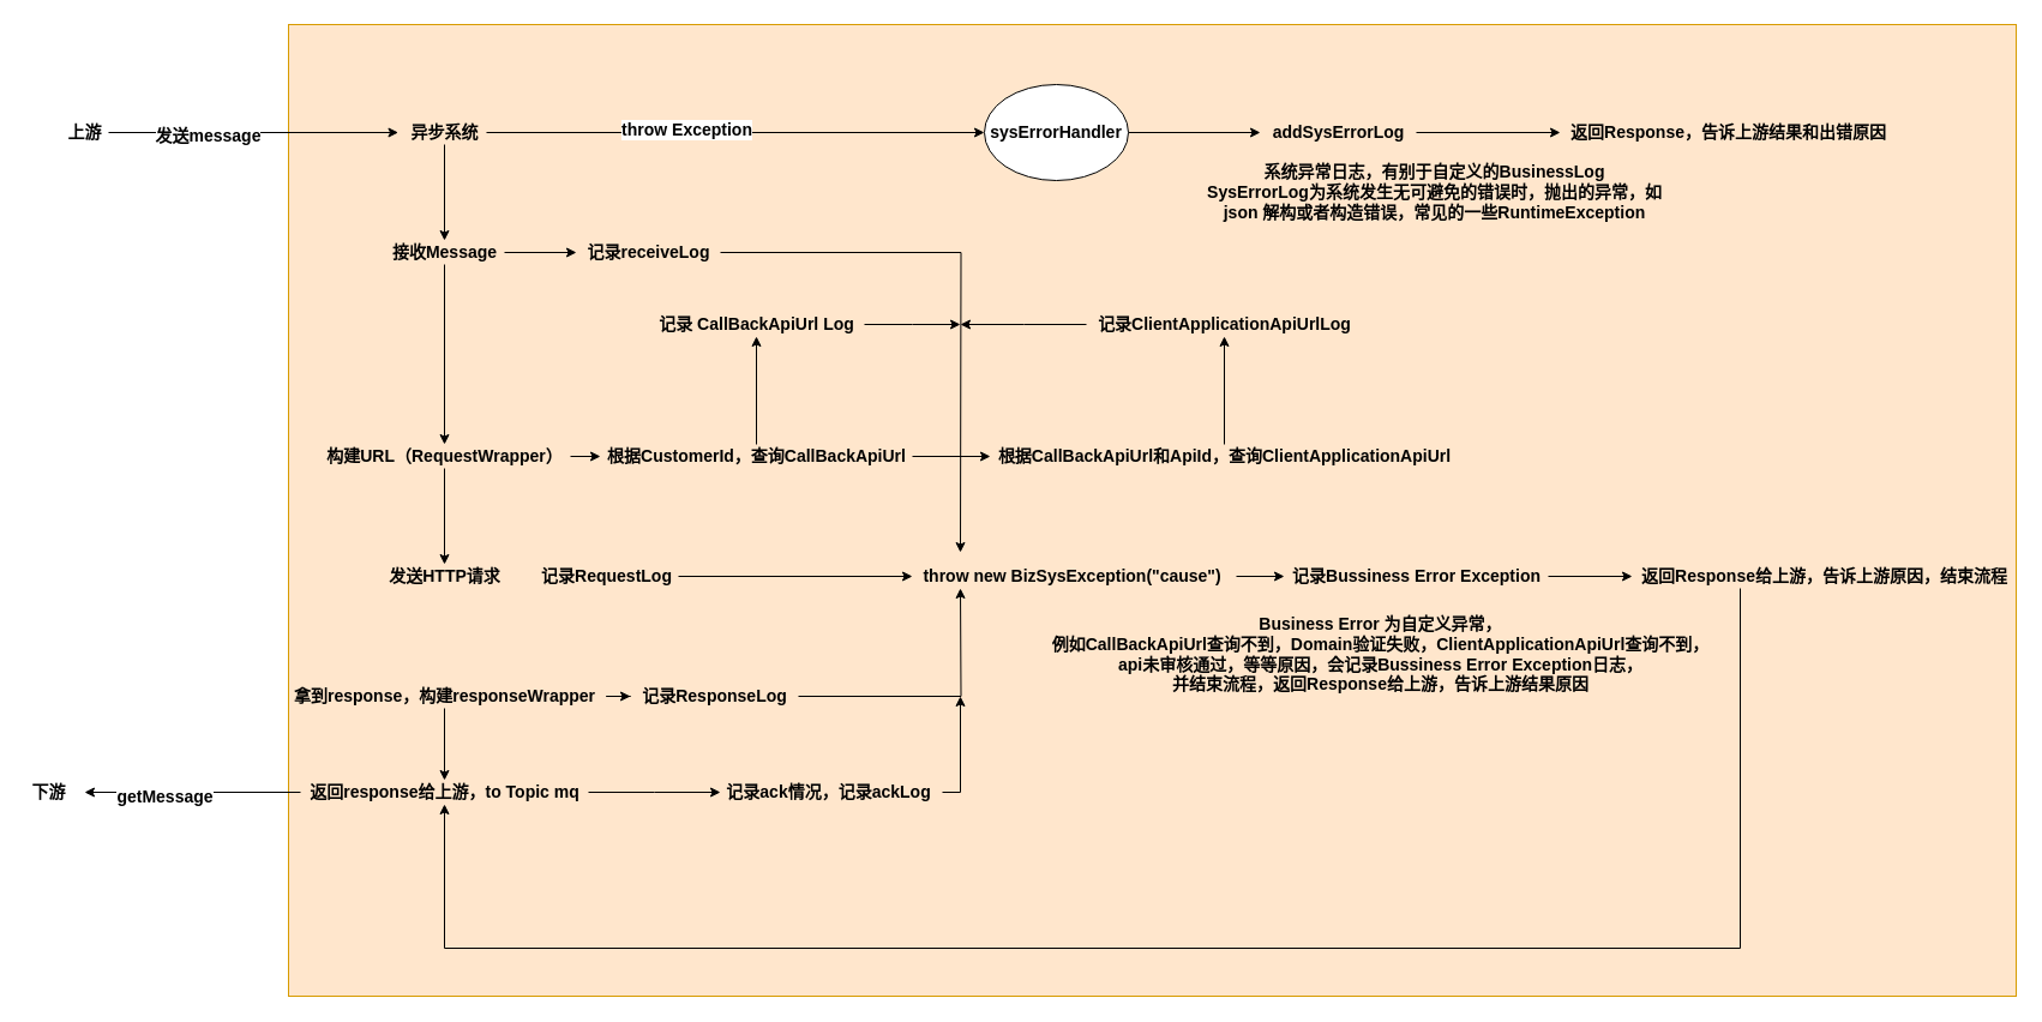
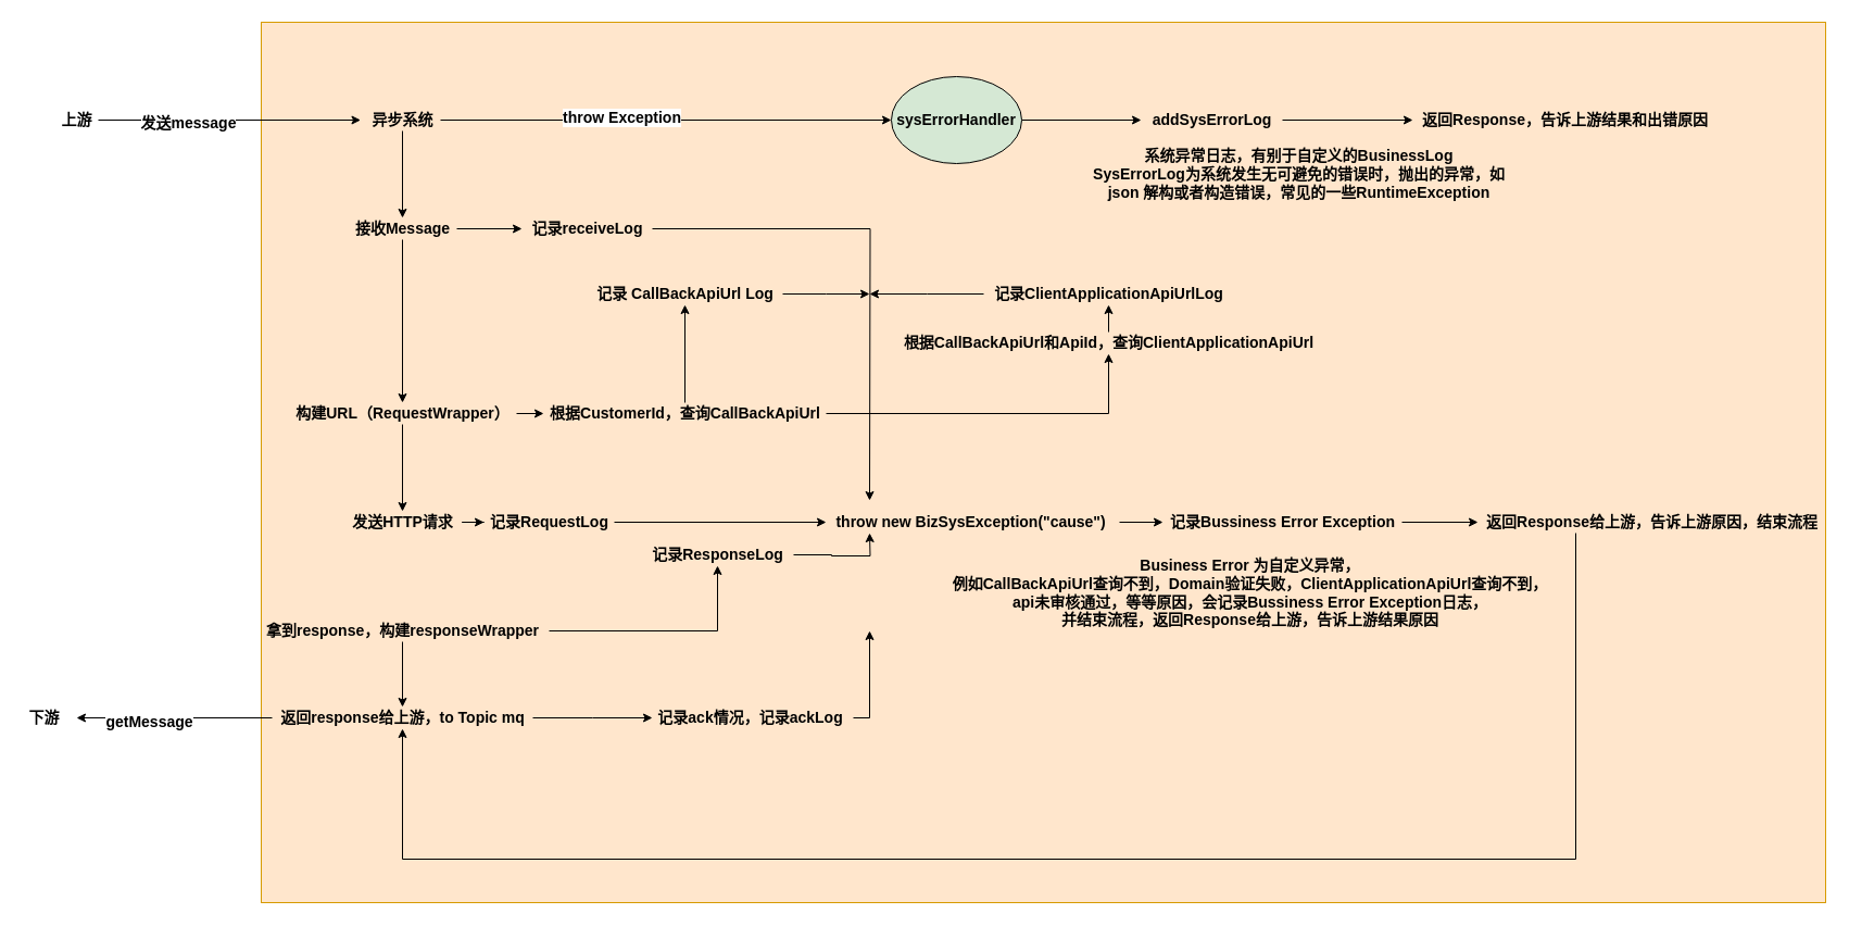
  <mxCell id="0" />
  <mxCell id="1" parent="0" />
  <mxCell id="2" value="" style="rounded=0;whiteSpace=wrap;html=1;fillColor=#ffe6cc;strokeColor=#d79b00;fontStyle=1;fontSize=14;" vertex="1" parent="1"><mxGeometry x="240" y="20" width="1440" height="810" as="geometry" /></mxCell>
  <mxCell id="3" style="edgeStyle=orthogonalEdgeStyle;rounded=0;orthogonalLoop=1;jettySize=auto;html=1;entryX=-0.05;entryY=0.5;entryDx=0;entryDy=0;entryPerimeter=0;fontStyle=1;fontSize=14;" edge="1" parent="1" source="5" target="9"><mxGeometry relative="1" as="geometry" /></mxCell>
  <mxCell id="4" value="发送message" style="edgeLabel;html=1;align=center;verticalAlign=middle;resizable=0;points=[];fontStyle=1;fontSize=14;" vertex="1" connectable="0" parent="3"><mxGeometry x="-0.323" y="-2" relative="1" as="geometry"><mxPoint as="offset" /></mxGeometry></mxCell>
  <mxCell id="5" value="上游" style="text;html=1;align=center;verticalAlign=middle;resizable=0;points=[];autosize=1;strokeColor=none;fillColor=none;fontStyle=1;fontSize=14;" vertex="1" parent="1"><mxGeometry x="50" y="100" width="40" height="20" as="geometry" /></mxCell>
  <mxCell id="6" value="" style="edgeStyle=orthogonalEdgeStyle;rounded=0;orthogonalLoop=1;jettySize=auto;html=1;fontStyle=1;fontSize=14;" edge="1" parent="1" source="9" target="12"><mxGeometry relative="1" as="geometry" /></mxCell>
  <mxCell id="7" style="edgeStyle=orthogonalEdgeStyle;rounded=0;orthogonalLoop=1;jettySize=auto;html=1;entryX=0;entryY=0.5;entryDx=0;entryDy=0;fontStyle=1;fontSize=14;" edge="1" parent="1" source="9" target="51"><mxGeometry relative="1" as="geometry" /></mxCell>
  <mxCell id="8" value="throw Exception" style="edgeLabel;html=1;align=center;verticalAlign=middle;resizable=0;points=[];fontStyle=1;fontSize=14;" vertex="1" connectable="0" parent="7"><mxGeometry x="-0.2" y="3" relative="1" as="geometry"><mxPoint as="offset" /></mxGeometry></mxCell>
  <mxCell id="9" value="异步系统" style="text;html=1;align=center;verticalAlign=middle;resizable=0;points=[];autosize=1;strokeColor=none;fillColor=none;fontStyle=1;fontSize=14;" vertex="1" parent="1"><mxGeometry x="335" y="100" width="70" height="20" as="geometry" /></mxCell>
  <mxCell id="10" style="edgeStyle=orthogonalEdgeStyle;rounded=0;orthogonalLoop=1;jettySize=auto;html=1;fontStyle=1;fontSize=14;" edge="1" parent="1" source="12" target="15"><mxGeometry relative="1" as="geometry" /></mxCell>
  <mxCell id="11" value="" style="edgeStyle=orthogonalEdgeStyle;rounded=0;orthogonalLoop=1;jettySize=auto;html=1;fontStyle=1;fontSize=14;" edge="1" parent="1" source="12" target="30"><mxGeometry relative="1" as="geometry" /></mxCell>
  <mxCell id="12" value="接收Message" style="text;html=1;align=center;verticalAlign=middle;resizable=0;points=[];autosize=1;strokeColor=none;fillColor=none;fontStyle=1;fontSize=14;" vertex="1" parent="1"><mxGeometry x="320" y="200" width="100" height="20" as="geometry" /></mxCell>
  <mxCell id="13" value="" style="edgeStyle=orthogonalEdgeStyle;rounded=0;orthogonalLoop=1;jettySize=auto;html=1;fontStyle=1;fontSize=14;" edge="1" parent="1" source="15" target="17"><mxGeometry relative="1" as="geometry" /></mxCell>
  <mxCell id="14" value="" style="edgeStyle=orthogonalEdgeStyle;rounded=0;orthogonalLoop=1;jettySize=auto;html=1;fontStyle=1;fontSize=14;" edge="1" parent="1" source="15" target="33"><mxGeometry relative="1" as="geometry" /></mxCell>
  <mxCell id="15" value="构建URL（RequestWrapper）" style="text;html=1;align=center;verticalAlign=middle;resizable=0;points=[];autosize=1;strokeColor=none;fillColor=none;fontStyle=1;fontSize=14;" vertex="1" parent="1"><mxGeometry x="265" y="370" width="210" height="20" as="geometry" /></mxCell>
+ <mxCell id="16" value="" style="edgeStyle=orthogonalEdgeStyle;rounded=0;orthogonalLoop=1;jettySize=auto;html=1;fontStyle=1;fontSize=14;" edge="1" parent="1" source="17" target="22"><mxGeometry relative="1" as="geometry" /></mxCell>
  <mxCell id="17" value="发送HTTP请求" style="text;html=1;align=center;verticalAlign=middle;resizable=0;points=[];autosize=1;strokeColor=none;fillColor=none;fontStyle=1;fontSize=14;" vertex="1" parent="1"><mxGeometry x="315" y="470" width="110" height="20" as="geometry" /></mxCell>
  <mxCell id="18" value="" style="edgeStyle=orthogonalEdgeStyle;rounded=0;orthogonalLoop=1;jettySize=auto;html=1;fontStyle=1;fontSize=14;" edge="1" parent="1" source="20" target="26"><mxGeometry relative="1" as="geometry" /></mxCell>
  <mxCell id="19" value="" style="edgeStyle=orthogonalEdgeStyle;rounded=0;orthogonalLoop=1;jettySize=auto;html=1;fontStyle=1;fontSize=14;" edge="1" parent="1" source="20" target="28"><mxGeometry relative="1" as="geometry" /></mxCell>
  <mxCell id="20" value="拿到response，构建responseWrapper" style="text;html=1;align=center;verticalAlign=middle;resizable=0;points=[];autosize=1;strokeColor=none;fillColor=none;fontStyle=1;fontSize=14;" vertex="1" parent="1"><mxGeometry x="235" y="570" width="270" height="20" as="geometry" /></mxCell>
  <mxCell id="21" style="edgeStyle=orthogonalEdgeStyle;rounded=0;orthogonalLoop=1;jettySize=auto;html=1;fontStyle=1;fontSize=14;" edge="1" parent="1" source="22" target="41"><mxGeometry relative="1" as="geometry"><mxPoint x="750" y="480" as="targetPoint" /></mxGeometry></mxCell>
  <mxCell id="22" value="记录RequestLog" style="text;html=1;align=center;verticalAlign=middle;resizable=0;points=[];autosize=1;strokeColor=none;fillColor=none;fontStyle=1;fontSize=14;" vertex="1" parent="1"><mxGeometry x="445" y="470" width="120" height="20" as="geometry" /></mxCell>
  <mxCell id="23" style="edgeStyle=orthogonalEdgeStyle;rounded=0;orthogonalLoop=1;jettySize=auto;html=1;fontStyle=1;fontSize=14;" edge="1" parent="1" source="26"><mxGeometry relative="1" as="geometry"><mxPoint x="600" y="660" as="targetPoint" /></mxGeometry></mxCell>
  <mxCell id="24" style="edgeStyle=orthogonalEdgeStyle;rounded=0;orthogonalLoop=1;jettySize=auto;html=1;fontStyle=1;fontSize=14;" edge="1" parent="1" source="26"><mxGeometry relative="1" as="geometry"><mxPoint x="70" y="660" as="targetPoint" /></mxGeometry></mxCell>
  <mxCell id="25" value="getMessage" style="edgeLabel;html=1;align=center;verticalAlign=middle;resizable=0;points=[];fontStyle=1;fontSize=14;" vertex="1" connectable="0" parent="24"><mxGeometry x="0.26" y="3" relative="1" as="geometry"><mxPoint as="offset" /></mxGeometry></mxCell>
  <mxCell id="26" value="返回response给上游，to Topic mq" style="text;html=1;align=center;verticalAlign=middle;resizable=0;points=[];autosize=1;strokeColor=none;fillColor=none;fontStyle=1;fontSize=14;" vertex="1" parent="1"><mxGeometry x="250" y="650" width="240" height="20" as="geometry" /></mxCell>
  <mxCell id="27" style="edgeStyle=orthogonalEdgeStyle;rounded=0;orthogonalLoop=1;jettySize=auto;html=1;fontStyle=1;fontSize=14;" edge="1" parent="1" source="28"><mxGeometry relative="1" as="geometry"><mxPoint x="800" y="490" as="targetPoint" /></mxGeometry></mxCell>
- <mxCell id="28" value="记录ResponseLog" style="text;html=1;align=center;verticalAlign=middle;resizable=0;points=[];autosize=1;strokeColor=none;fillColor=none;fontStyle=1;fontSize=14;" vertex="1" parent="1"><mxGeometry x="525" y="570" width="140" height="20" as="geometry" /></mxCell>
+ <mxCell id="28" value="记录ResponseLog" style="text;html=1;align=center;verticalAlign=middle;resizable=0;points=[];autosize=1;strokeColor=none;fillColor=none;fontStyle=1;fontSize=14;" vertex="1" parent="1"><mxGeometry x="590" y="500" width="140" height="20" as="geometry" /></mxCell>
  <mxCell id="29" style="edgeStyle=orthogonalEdgeStyle;rounded=0;orthogonalLoop=1;jettySize=auto;html=1;fontStyle=1;fontSize=14;" edge="1" parent="1" source="30"><mxGeometry relative="1" as="geometry"><mxPoint x="800" y="460" as="targetPoint" /></mxGeometry></mxCell>
  <mxCell id="30" value="记录receiveLog" style="text;html=1;align=center;verticalAlign=middle;resizable=0;points=[];autosize=1;strokeColor=none;fillColor=none;fontStyle=1;fontSize=14;" vertex="1" parent="1"><mxGeometry x="480" y="200" width="120" height="20" as="geometry" /></mxCell>
  <mxCell id="31" value="" style="edgeStyle=orthogonalEdgeStyle;rounded=0;orthogonalLoop=1;jettySize=auto;html=1;fontStyle=1;fontSize=14;" edge="1" parent="1" source="33" target="35"><mxGeometry relative="1" as="geometry" /></mxCell>
  <mxCell id="32" value="" style="edgeStyle=orthogonalEdgeStyle;rounded=0;orthogonalLoop=1;jettySize=auto;html=1;fontStyle=1;fontSize=14;" edge="1" parent="1" source="33" target="37"><mxGeometry relative="1" as="geometry" /></mxCell>
  <mxCell id="33" value="根据CustomerId，查询CallBackApiUrl" style="text;html=1;align=center;verticalAlign=middle;resizable=0;points=[];autosize=1;strokeColor=none;fillColor=none;fontStyle=1;fontSize=14;" vertex="1" parent="1"><mxGeometry x="500" y="370" width="260" height="20" as="geometry" /></mxCell>
  <mxCell id="34" style="edgeStyle=orthogonalEdgeStyle;rounded=0;orthogonalLoop=1;jettySize=auto;html=1;fontStyle=1;fontSize=14;" edge="1" parent="1" source="35"><mxGeometry relative="1" as="geometry"><mxPoint x="800" y="270" as="targetPoint" /></mxGeometry></mxCell>
  <mxCell id="35" value="记录 CallBackApiUrl Log" style="text;html=1;align=center;verticalAlign=middle;resizable=0;points=[];autosize=1;strokeColor=none;fillColor=none;fontStyle=1;fontSize=14;" vertex="1" parent="1"><mxGeometry x="540" y="260" width="180" height="20" as="geometry" /></mxCell>
  <mxCell id="36" value="" style="edgeStyle=orthogonalEdgeStyle;rounded=0;orthogonalLoop=1;jettySize=auto;html=1;fontStyle=1;fontSize=14;" edge="1" parent="1" source="37" target="39"><mxGeometry relative="1" as="geometry" /></mxCell>
- <mxCell id="37" value="根据CallBackApiUrl和ApiId，查询ClientApplicationApiUrl" style="text;html=1;align=center;verticalAlign=middle;resizable=0;points=[];autosize=1;strokeColor=none;fillColor=none;fontStyle=1;fontSize=14;" vertex="1" parent="1"><mxGeometry x="825" y="370" width="390" height="20" as="geometry" /></mxCell>
+ <mxCell id="37" value="根据CallBackApiUrl和ApiId，查询ClientApplicationApiUrl" style="text;html=1;align=center;verticalAlign=middle;resizable=0;points=[];autosize=1;strokeColor=none;fillColor=none;fontStyle=1;fontSize=14;" vertex="1" parent="1"><mxGeometry x="825" y="305" width="390" height="20" as="geometry" /></mxCell>
  <mxCell id="38" style="edgeStyle=orthogonalEdgeStyle;rounded=0;orthogonalLoop=1;jettySize=auto;html=1;fontStyle=1;fontSize=14;" edge="1" parent="1" source="39"><mxGeometry relative="1" as="geometry"><mxPoint x="800" y="270" as="targetPoint" /></mxGeometry></mxCell>
  <mxCell id="39" value="记录ClientApplicationApiUrlLog" style="text;html=1;align=center;verticalAlign=middle;resizable=0;points=[];autosize=1;strokeColor=none;fillColor=none;fontStyle=1;fontSize=14;" vertex="1" parent="1"><mxGeometry x="905" y="260" width="230" height="20" as="geometry" /></mxCell>
  <mxCell id="40" value="" style="edgeStyle=orthogonalEdgeStyle;rounded=0;orthogonalLoop=1;jettySize=auto;html=1;fontSize=14;" edge="1" parent="1" source="41" target="43"><mxGeometry relative="1" as="geometry"><mxPoint x="1116" y="460" as="targetPoint" /></mxGeometry></mxCell>
  <mxCell id="41" value="throw new BizSysException(&quot;cause&quot;)&amp;nbsp;" style="text;html=1;align=center;verticalAlign=middle;resizable=0;points=[];autosize=1;strokeColor=none;fillColor=none;fontStyle=1;fontSize=14;" vertex="1" parent="1"><mxGeometry x="760" y="470" width="270" height="20" as="geometry" /></mxCell>
  <mxCell id="42" style="edgeStyle=orthogonalEdgeStyle;rounded=0;orthogonalLoop=1;jettySize=auto;html=1;fontStyle=1;fontSize=14;" edge="1" parent="1" source="43" target="48"><mxGeometry relative="1" as="geometry"><mxPoint x="1310" y="480" as="targetPoint" /></mxGeometry></mxCell>
  <mxCell id="43" value="记录Bussiness Error Exception" style="text;html=1;align=center;verticalAlign=middle;resizable=0;points=[];autosize=1;strokeColor=none;fillColor=none;fontStyle=1;fontSize=14;" vertex="1" parent="1"><mxGeometry x="1070" y="470" width="220" height="20" as="geometry" /></mxCell>
  <mxCell id="44" value="Business Error 为自定义异常，&lt;br style=&quot;font-size: 14px;&quot;&gt;例如CallBackApiUrl查询不到，Domain验证失败，ClientApplicationApiUrl查询不到，&lt;br style=&quot;font-size: 14px;&quot;&gt;api未审核通过，等等原因，会记录Bussiness Error Exception日志，&lt;br style=&quot;font-size: 14px;&quot;&gt;并结束流程，返回Response给上游，告诉上游结果原因&lt;br style=&quot;font-size: 14px;&quot;&gt;" style="text;html=1;align=center;verticalAlign=middle;resizable=0;points=[];autosize=1;strokeColor=none;fillColor=none;fontStyle=1;fontSize=14;" vertex="1" parent="1"><mxGeometry x="870" y="510" width="560" height="70" as="geometry" /></mxCell>
  <mxCell id="45" style="edgeStyle=orthogonalEdgeStyle;rounded=0;orthogonalLoop=1;jettySize=auto;html=1;fontStyle=1;fontSize=14;" edge="1" parent="1" source="46"><mxGeometry relative="1" as="geometry"><mxPoint x="800" y="580" as="targetPoint" /><Array as="points"><mxPoint x="800" y="660" /></Array></mxGeometry></mxCell>
  <mxCell id="46" value="记录ack情况，记录ackLog" style="text;html=1;align=center;verticalAlign=middle;resizable=0;points=[];autosize=1;strokeColor=none;fillColor=none;fontStyle=1;fontSize=14;" vertex="1" parent="1"><mxGeometry x="595" y="650" width="190" height="20" as="geometry" /></mxCell>
  <mxCell id="47" style="edgeStyle=orthogonalEdgeStyle;rounded=0;orthogonalLoop=1;jettySize=auto;html=1;fontStyle=1;fontSize=14;" edge="1" parent="1" source="48" target="26"><mxGeometry relative="1" as="geometry"><mxPoint x="360" y="740" as="targetPoint" /><Array as="points"><mxPoint x="1450" y="790" /><mxPoint x="370" y="790" /></Array></mxGeometry></mxCell>
  <mxCell id="48" value="返回Response给上游，告诉上游原因，结束流程" style="text;html=1;align=center;verticalAlign=middle;resizable=0;points=[];autosize=1;strokeColor=none;fillColor=none;fontStyle=1;fontSize=14;" vertex="1" parent="1"><mxGeometry x="1360" y="470" width="320" height="20" as="geometry" /></mxCell>
  <mxCell id="49" value="下游" style="text;html=1;align=center;verticalAlign=middle;resizable=0;points=[];autosize=1;strokeColor=none;fillColor=none;fontStyle=1;fontSize=14;" vertex="1" parent="1"><mxGeometry x="20" y="650" width="40" height="20" as="geometry" /></mxCell>
  <mxCell id="50" value="" style="edgeStyle=orthogonalEdgeStyle;rounded=0;orthogonalLoop=1;jettySize=auto;html=1;fontStyle=1;fontSize=14;" edge="1" parent="1" source="51" target="53"><mxGeometry relative="1" as="geometry"><mxPoint x="1020" y="100" as="targetPoint" /></mxGeometry></mxCell>
- <mxCell id="51" value="sysErrorHandler" style="ellipse;whiteSpace=wrap;html=1;fontStyle=1;fontSize=14;" vertex="1" parent="1"><mxGeometry x="820" y="70" width="120" height="80" as="geometry" /></mxCell>
+ <mxCell id="51" value="sysErrorHandler" style="ellipse;whiteSpace=wrap;html=1;fontStyle=1;fontSize=14;fillColor=#d5e8d4;" vertex="1" parent="1"><mxGeometry x="820" y="70" width="120" height="80" as="geometry" /></mxCell>
  <mxCell id="52" value="" style="edgeStyle=orthogonalEdgeStyle;rounded=0;orthogonalLoop=1;jettySize=auto;html=1;fontStyle=1;fontSize=14;" edge="1" parent="1" source="53" target="55"><mxGeometry relative="1" as="geometry" /></mxCell>
  <mxCell id="53" value="addSysErrorLog" style="text;html=1;align=center;verticalAlign=middle;resizable=0;points=[];autosize=1;strokeColor=none;fillColor=none;fontStyle=1;fontSize=14;" vertex="1" parent="1"><mxGeometry x="1050" y="100" width="130" height="20" as="geometry" /></mxCell>
  <mxCell id="54" value="系统异常日志，有别于自定义的BusinessLog&lt;br style=&quot;font-size: 14px;&quot;&gt;SysErrorLog为系统发生无可避免的错误时，抛出的异常，如&lt;br style=&quot;font-size: 14px;&quot;&gt;json 解构或者构造错误，常见的一些RuntimeException" style="text;html=1;align=center;verticalAlign=middle;resizable=0;points=[];autosize=1;strokeColor=none;fillColor=none;fontStyle=1;fontSize=14;" vertex="1" parent="1"><mxGeometry x="1000" y="130" width="390" height="60" as="geometry" /></mxCell>
  <mxCell id="55" value="返回Response，告诉上游结果和出错原因" style="text;html=1;align=center;verticalAlign=middle;resizable=0;points=[];autosize=1;strokeColor=none;fillColor=none;fontStyle=1;fontSize=14;" vertex="1" parent="1"><mxGeometry x="1300" y="100" width="280" height="20" as="geometry" /></mxCell>
